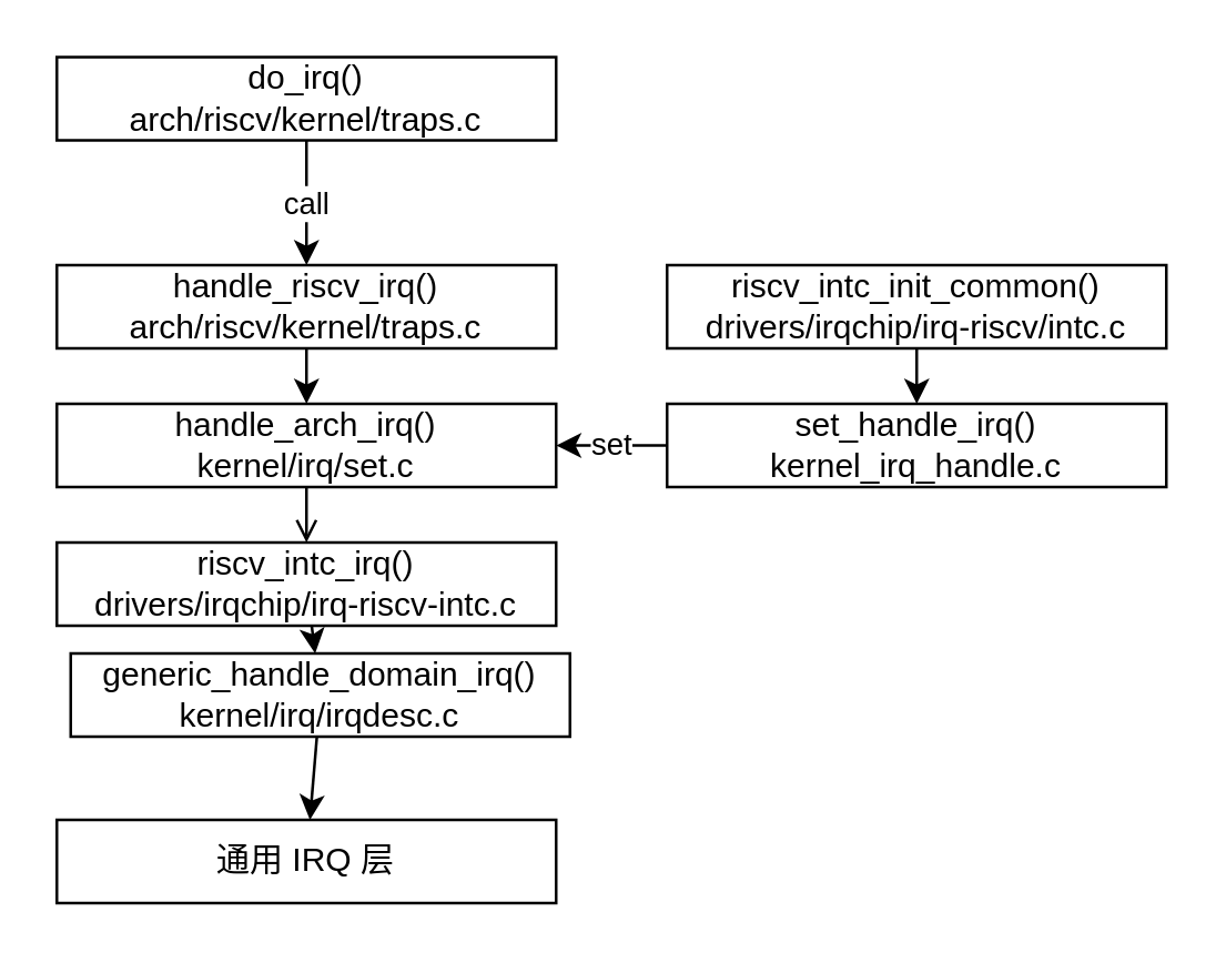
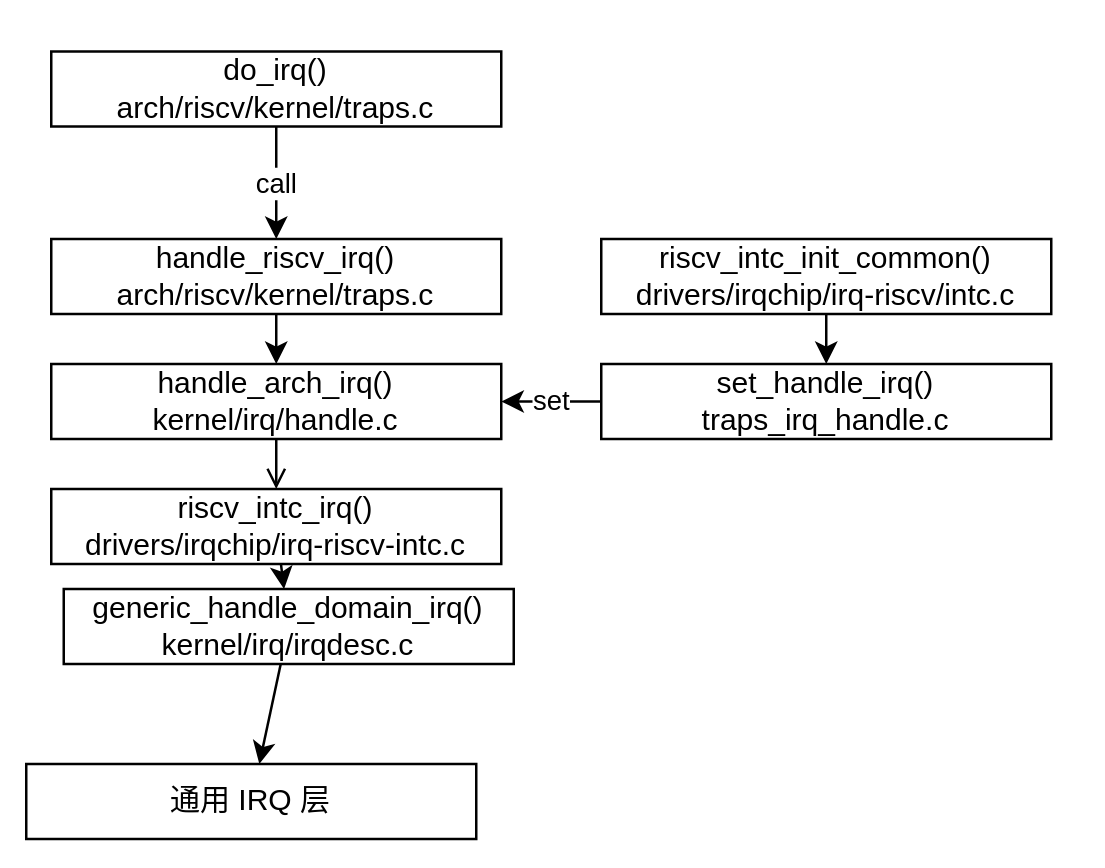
  <mxCell id="0" />
  <mxCell id="1" parent="0" />
  <mxCell id="2" style="edgeStyle=none;html=1;" edge="1" parent="1" source="3" target="7"><mxGeometry relative="1" as="geometry" /></mxCell>
  <mxCell id="3" value="handle_riscv_irq()&lt;div&gt;arch/riscv/kernel/traps.c&lt;/div&gt;" style="rounded=0;whiteSpace=wrap;html=1;fontSize=12;" vertex="1" parent="1"><mxGeometry x="20" y="95" width="180" height="30" as="geometry" /></mxCell>
  <mxCell id="4" value="call" style="edgeStyle=none;html=1;entryX=0.5;entryY=0;entryDx=0;entryDy=0;" edge="1" parent="1" source="5" target="3"><mxGeometry relative="1" as="geometry" /></mxCell>
  <mxCell id="5" value="do_irq()&lt;div&gt;arch/riscv/kernel/traps.c&lt;/div&gt;" style="rounded=0;whiteSpace=wrap;html=1;fontSize=12;" vertex="1" parent="1"><mxGeometry x="20" y="20" width="180" height="30" as="geometry" /></mxCell>
  <mxCell id="6" style="edgeStyle=none;html=1;entryX=0.5;entryY=0;entryDx=0;entryDy=0;endArrow=open;" edge="1" parent="1" source="7" target="13"><mxGeometry relative="1" as="geometry" /></mxCell>
- <mxCell id="7" value="handle_arch_irq()&lt;div&gt;kernel/irq/set.c&lt;/div&gt;" style="rounded=0;whiteSpace=wrap;html=1;fontSize=12;" vertex="1" parent="1"><mxGeometry x="20" y="145" width="180" height="30" as="geometry" /></mxCell>
+ <mxCell id="7" value="handle_arch_irq()&lt;div&gt;kernel/irq/handle.c&lt;/div&gt;" style="rounded=0;whiteSpace=wrap;html=1;fontSize=12;" vertex="1" parent="1"><mxGeometry x="20" y="145" width="180" height="30" as="geometry" /></mxCell>
  <mxCell id="8" value="set" style="edgeStyle=none;html=1;" edge="1" parent="1" source="9" target="7"><mxGeometry relative="1" as="geometry" /></mxCell>
- <mxCell id="9" value="set_handle_irq()&lt;div&gt;kernel_irq_handle.c&lt;/div&gt;" style="rounded=0;whiteSpace=wrap;html=1;fontSize=12;" vertex="1" parent="1"><mxGeometry x="240" y="145" width="180" height="30" as="geometry" /></mxCell>
+ <mxCell id="9" value="set_handle_irq()&lt;div&gt;traps_irq_handle.c&lt;/div&gt;" style="rounded=0;whiteSpace=wrap;html=1;fontSize=12;" vertex="1" parent="1"><mxGeometry x="240" y="145" width="180" height="30" as="geometry" /></mxCell>
  <mxCell id="10" style="edgeStyle=none;html=1;" edge="1" parent="1" source="11" target="9"><mxGeometry relative="1" as="geometry" /></mxCell>
  <mxCell id="11" value="riscv_intc_init_common()&lt;div&gt;drivers/irqchip/irq-riscv/intc.c&lt;/div&gt;" style="rounded=0;whiteSpace=wrap;html=1;fontSize=12;" vertex="1" parent="1"><mxGeometry x="240" y="95" width="180" height="30" as="geometry" /></mxCell>
  <mxCell id="12" style="edgeStyle=none;html=1;" edge="1" parent="1" source="13" target="15"><mxGeometry relative="1" as="geometry" /></mxCell>
  <mxCell id="13" value="riscv_intc_irq()&lt;div&gt;drivers/irqchip/irq-riscv-intc.c&lt;/div&gt;" style="rounded=0;whiteSpace=wrap;html=1;fontSize=12;" vertex="1" parent="1"><mxGeometry x="20" y="195" width="180" height="30" as="geometry" /></mxCell>
  <mxCell id="14" style="edgeStyle=none;html=1;" edge="1" parent="1" source="15" target="16"><mxGeometry relative="1" as="geometry" /></mxCell>
  <mxCell id="15" value="generic_handle_domain_irq()&lt;div&gt;kernel/irq/irqdesc.c&lt;/div&gt;" style="rounded=0;whiteSpace=wrap;html=1;fontSize=12;" vertex="1" parent="1"><mxGeometry x="25" y="235" width="180" height="30" as="geometry" /></mxCell>
- <mxCell id="16" value="通用 IRQ 层" style="rounded=0;whiteSpace=wrap;html=1;fontSize=12;" vertex="1" parent="1"><mxGeometry x="20" y="295" width="180" height="30" as="geometry" /></mxCell>
+ <mxCell id="16" value="通用 IRQ 层" style="rounded=0;whiteSpace=wrap;html=1;fontSize=12;" vertex="1" parent="1"><mxGeometry x="10" y="305" width="180" height="30" as="geometry" /></mxCell>
